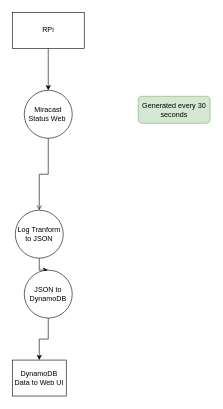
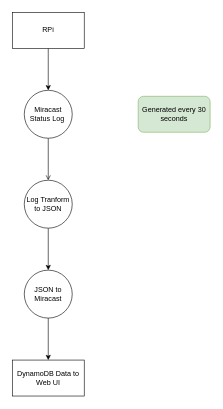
  <mxCell id="0" />
  <mxCell id="1" parent="0" />
  <mxCell id="2" style="edgeStyle=orthogonalEdgeStyle;rounded=0;orthogonalLoop=1;jettySize=auto;html=1;entryX=0.5;entryY=0;entryDx=0;entryDy=0;endArrow=open;" edge="1" parent="1" source="3" target="5"><mxGeometry relative="1" as="geometry" /></mxCell>
- <mxCell id="3" value="Miracast&lt;br&gt;Status&amp;nbsp;Web&amp;nbsp;" style="ellipse;whiteSpace=wrap;html=1;aspect=fixed;" vertex="1" parent="1"><mxGeometry x="40" y="150" width="80" height="80" as="geometry" /></mxCell>
+ <mxCell id="3" value="Miracast&lt;br&gt;Status&amp;nbsp;Log&amp;nbsp;" style="ellipse;whiteSpace=wrap;html=1;aspect=fixed;" vertex="1" parent="1"><mxGeometry x="40" y="150" width="80" height="80" as="geometry" /></mxCell>
  <mxCell id="4" style="edgeStyle=orthogonalEdgeStyle;rounded=0;orthogonalLoop=1;jettySize=auto;html=1;entryX=0.5;entryY=0;entryDx=0;entryDy=0;" edge="1" parent="1" source="5" target="7"><mxGeometry relative="1" as="geometry" /></mxCell>
- <mxCell id="5" value="Log Tranform to JSON" style="ellipse;whiteSpace=wrap;html=1;aspect=fixed;" vertex="1" parent="1"><mxGeometry x="25" y="350" width="80" height="80" as="geometry" /></mxCell>
+ <mxCell id="5" value="Log Tranform to JSON" style="ellipse;whiteSpace=wrap;html=1;aspect=fixed;" vertex="1" parent="1"><mxGeometry x="40" y="300" width="80" height="80" as="geometry" /></mxCell>
  <mxCell id="6" style="edgeStyle=orthogonalEdgeStyle;rounded=0;orthogonalLoop=1;jettySize=auto;html=1;entryX=0.5;entryY=0;entryDx=0;entryDy=0;" edge="1" parent="1" source="7" target="10"><mxGeometry relative="1" as="geometry" /></mxCell>
- <mxCell id="7" value="JSON to DynamoDB" style="ellipse;whiteSpace=wrap;html=1;aspect=fixed;" vertex="1" parent="1"><mxGeometry x="40" y="450" width="80" height="80" as="geometry" /></mxCell>
+ <mxCell id="7" value="JSON to Miracast" style="ellipse;whiteSpace=wrap;html=1;aspect=fixed;" vertex="1" parent="1"><mxGeometry x="40" y="450" width="80" height="80" as="geometry" /></mxCell>
  <mxCell id="8" style="edgeStyle=orthogonalEdgeStyle;rounded=0;orthogonalLoop=1;jettySize=auto;html=1;entryX=0.5;entryY=0;entryDx=0;entryDy=0;" edge="1" parent="1" source="9" target="3"><mxGeometry relative="1" as="geometry" /></mxCell>
  <mxCell id="9" value="RPi" style="rounded=0;whiteSpace=wrap;html=1;" vertex="1" parent="1"><mxGeometry x="20" y="20" width="120" height="60" as="geometry" /></mxCell>
- <mxCell id="10" value="DynamoDB Data to Web UI" style="rounded=0;whiteSpace=wrap;html=1;" vertex="1" parent="1"><mxGeometry x="20" y="600" width="90" height="60" as="geometry" /></mxCell>
- <mxCell id="11" value="Generated every 30 seconds" style="rounded=1;whiteSpace=wrap;html=1;fillColor=#d5e8d4;strokeColor=#82b366;" vertex="1" parent="1"><mxGeometry x="230" y="160" width="120" height="45" as="geometry" /></mxCell>
+ <mxCell id="10" value="DynamoDB Data to Web UI" style="rounded=0;whiteSpace=wrap;html=1;" vertex="1" parent="1"><mxGeometry x="20" y="600" width="120" height="60" as="geometry" /></mxCell>
+ <mxCell id="11" value="Generated every 30 seconds" style="rounded=1;whiteSpace=wrap;html=1;fillColor=#d5e8d4;strokeColor=#82b366;" vertex="1" parent="1"><mxGeometry x="230" y="160" width="120" height="60" as="geometry" /></mxCell>
